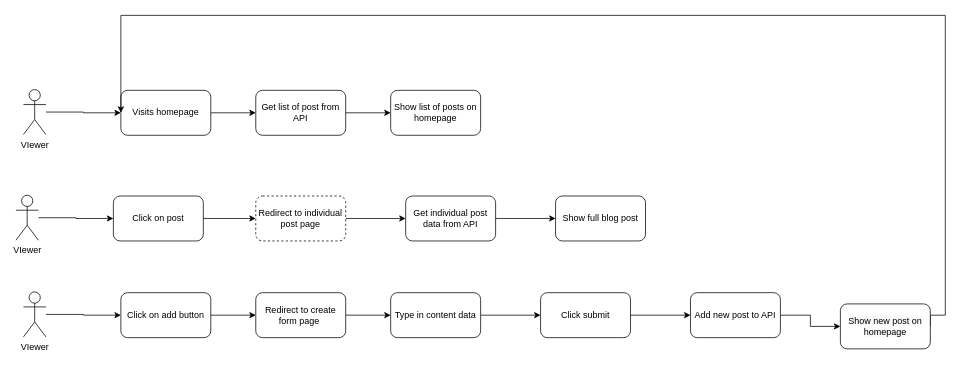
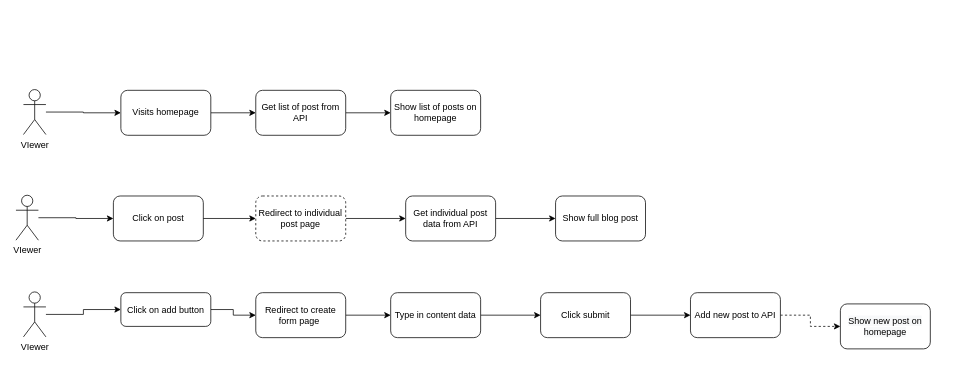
  <mxCell id="0" />
  <mxCell id="1" parent="0" />
  <mxCell id="2" value="" style="edgeStyle=orthogonalEdgeStyle;rounded=0;orthogonalLoop=1;jettySize=auto;html=1;" edge="1" parent="1" source="3" target="5"><mxGeometry relative="1" as="geometry" /></mxCell>
  <mxCell id="3" value="VIewer" style="shape=umlActor;verticalLabelPosition=bottom;verticalAlign=top;html=1;outlineConnect=0;" vertex="1" parent="1"><mxGeometry x="30" y="119" width="30" height="60" as="geometry" /></mxCell>
  <mxCell id="4" value="" style="edgeStyle=orthogonalEdgeStyle;rounded=0;orthogonalLoop=1;jettySize=auto;html=1;" edge="1" parent="1" source="5" target="7"><mxGeometry relative="1" as="geometry" /></mxCell>
  <mxCell id="5" value="Visits homepage" style="rounded=1;whiteSpace=wrap;html=1;" vertex="1" parent="1"><mxGeometry x="160" y="120" width="120" height="60" as="geometry" /></mxCell>
  <mxCell id="6" value="" style="edgeStyle=orthogonalEdgeStyle;rounded=0;orthogonalLoop=1;jettySize=auto;html=1;" edge="1" parent="1" source="7" target="8"><mxGeometry relative="1" as="geometry" /></mxCell>
  <mxCell id="7" value="Get list of post from API" style="rounded=1;whiteSpace=wrap;html=1;" vertex="1" parent="1"><mxGeometry x="340" y="120" width="120" height="60" as="geometry" /></mxCell>
  <mxCell id="8" value="Show list of posts on homepage" style="rounded=1;whiteSpace=wrap;html=1;" vertex="1" parent="1"><mxGeometry x="520" y="120" width="120" height="60" as="geometry" /></mxCell>
  <mxCell id="9" value="" style="edgeStyle=orthogonalEdgeStyle;rounded=0;orthogonalLoop=1;jettySize=auto;html=1;" edge="1" parent="1" source="10" target="11"><mxGeometry relative="1" as="geometry" /></mxCell>
  <mxCell id="10" value="VIewer" style="shape=umlActor;verticalLabelPosition=bottom;verticalAlign=top;html=1;outlineConnect=0;" vertex="1" parent="1"><mxGeometry x="20" y="260" width="30" height="60" as="geometry" /></mxCell>
  <mxCell id="11" value="Click on post" style="rounded=1;whiteSpace=wrap;html=1;" vertex="1" parent="1"><mxGeometry x="150" y="261" width="120" height="60" as="geometry" /></mxCell>
  <mxCell id="12" value="" style="edgeStyle=orthogonalEdgeStyle;rounded=0;orthogonalLoop=1;jettySize=auto;html=1;exitX=1;exitY=0.5;exitDx=0;exitDy=0;" edge="1" parent="1" source="11" target="14"><mxGeometry relative="1" as="geometry"><mxPoint x="280" y="291" as="sourcePoint" /></mxGeometry></mxCell>
  <mxCell id="13" value="" style="edgeStyle=orthogonalEdgeStyle;rounded=0;orthogonalLoop=1;jettySize=auto;html=1;" edge="1" parent="1" source="14" target="24"><mxGeometry relative="1" as="geometry" /></mxCell>
  <mxCell id="14" value="Redirect to individual post page" style="rounded=1;whiteSpace=wrap;html=1;dashed=1;" vertex="1" parent="1"><mxGeometry x="340" y="261" width="120" height="60" as="geometry" /></mxCell>
  <mxCell id="15" value="" style="edgeStyle=orthogonalEdgeStyle;rounded=0;orthogonalLoop=1;jettySize=auto;html=1;" edge="1" parent="1" source="16" target="18"><mxGeometry relative="1" as="geometry" /></mxCell>
  <mxCell id="16" value="VIewer" style="shape=umlActor;verticalLabelPosition=bottom;verticalAlign=top;html=1;outlineConnect=0;" vertex="1" parent="1"><mxGeometry x="30" y="389" width="30" height="60" as="geometry" /></mxCell>
  <mxCell id="17" value="" style="edgeStyle=orthogonalEdgeStyle;rounded=0;orthogonalLoop=1;jettySize=auto;html=1;" edge="1" parent="1" source="18" target="20"><mxGeometry relative="1" as="geometry" /></mxCell>
- <mxCell id="18" value="Click on add button" style="rounded=1;whiteSpace=wrap;html=1;" vertex="1" parent="1"><mxGeometry x="160" y="390" width="120" height="60" as="geometry" /></mxCell>
+ <mxCell id="18" value="Click on add button" style="rounded=1;whiteSpace=wrap;html=1;" vertex="1" parent="1"><mxGeometry x="160" y="390" width="120" height="45" as="geometry" /></mxCell>
  <mxCell id="19" value="" style="edgeStyle=orthogonalEdgeStyle;rounded=0;orthogonalLoop=1;jettySize=auto;html=1;" edge="1" parent="1" source="20" target="22"><mxGeometry relative="1" as="geometry" /></mxCell>
  <mxCell id="20" value="Redirect to create form page&amp;nbsp;" style="rounded=1;whiteSpace=wrap;html=1;" vertex="1" parent="1"><mxGeometry x="340" y="390" width="120" height="60" as="geometry" /></mxCell>
  <mxCell id="21" value="" style="edgeStyle=orthogonalEdgeStyle;rounded=0;orthogonalLoop=1;jettySize=auto;html=1;" edge="1" parent="1" source="22" target="27"><mxGeometry relative="1" as="geometry" /></mxCell>
  <mxCell id="22" value="Type in content data" style="rounded=1;whiteSpace=wrap;html=1;" vertex="1" parent="1"><mxGeometry x="520" y="390" width="120" height="60" as="geometry" /></mxCell>
  <mxCell id="23" value="" style="edgeStyle=orthogonalEdgeStyle;rounded=0;orthogonalLoop=1;jettySize=auto;html=1;" edge="1" parent="1" source="24" target="25"><mxGeometry relative="1" as="geometry" /></mxCell>
  <mxCell id="24" value="Get individual post data from API" style="whiteSpace=wrap;html=1;rounded=1;" vertex="1" parent="1"><mxGeometry x="540" y="261" width="120" height="60" as="geometry" /></mxCell>
  <mxCell id="25" value="Show full blog post" style="whiteSpace=wrap;html=1;rounded=1;" vertex="1" parent="1"><mxGeometry x="740" y="261" width="120" height="60" as="geometry" /></mxCell>
  <mxCell id="26" value="" style="edgeStyle=orthogonalEdgeStyle;rounded=0;orthogonalLoop=1;jettySize=auto;html=1;" edge="1" parent="1" source="27" target="29"><mxGeometry relative="1" as="geometry" /></mxCell>
  <mxCell id="27" value="Click submit" style="whiteSpace=wrap;html=1;rounded=1;" vertex="1" parent="1"><mxGeometry x="720" y="390" width="120" height="60" as="geometry" /></mxCell>
- <mxCell id="28" value="" style="edgeStyle=orthogonalEdgeStyle;rounded=0;orthogonalLoop=1;jettySize=auto;html=1;" edge="1" parent="1" source="29" target="31"><mxGeometry relative="1" as="geometry" /></mxCell>
+ <mxCell id="28" value="" style="edgeStyle=orthogonalEdgeStyle;rounded=0;orthogonalLoop=1;jettySize=auto;html=1;dashed=1;" edge="1" parent="1" source="29" target="31"><mxGeometry relative="1" as="geometry" /></mxCell>
  <mxCell id="29" value="Add new post to API" style="whiteSpace=wrap;html=1;rounded=1;" vertex="1" parent="1"><mxGeometry x="920" y="390" width="120" height="60" as="geometry" /></mxCell>
- <mxCell id="30" style="edgeStyle=orthogonalEdgeStyle;rounded=0;orthogonalLoop=1;jettySize=auto;html=1;exitX=1;exitY=0.5;exitDx=0;exitDy=0;entryX=0;entryY=0.5;entryDx=0;entryDy=0;" edge="1" parent="1" source="31" target="5"><mxGeometry relative="1" as="geometry"><mxPoint x="151" y="-303.556" as="targetPoint" /><Array as="points"><mxPoint x="1260" y="420" /><mxPoint x="1260" y="20" /><mxPoint x="160" y="20" /></Array></mxGeometry></mxCell>
  <mxCell id="31" value="&#10;&#10;&lt;span style=&quot;color: rgb(0, 0, 0); font-family: helvetica; font-size: 12px; font-style: normal; font-weight: 400; letter-spacing: normal; text-align: center; text-indent: 0px; text-transform: none; word-spacing: 0px; background-color: rgb(248, 249, 250); display: inline; float: none;&quot;&gt;Show new post on homepage&lt;/span&gt;&#10;&#10;" style="whiteSpace=wrap;html=1;rounded=1;" vertex="1" parent="1"><mxGeometry x="1120" y="405" width="120" height="60" as="geometry" /></mxCell>
